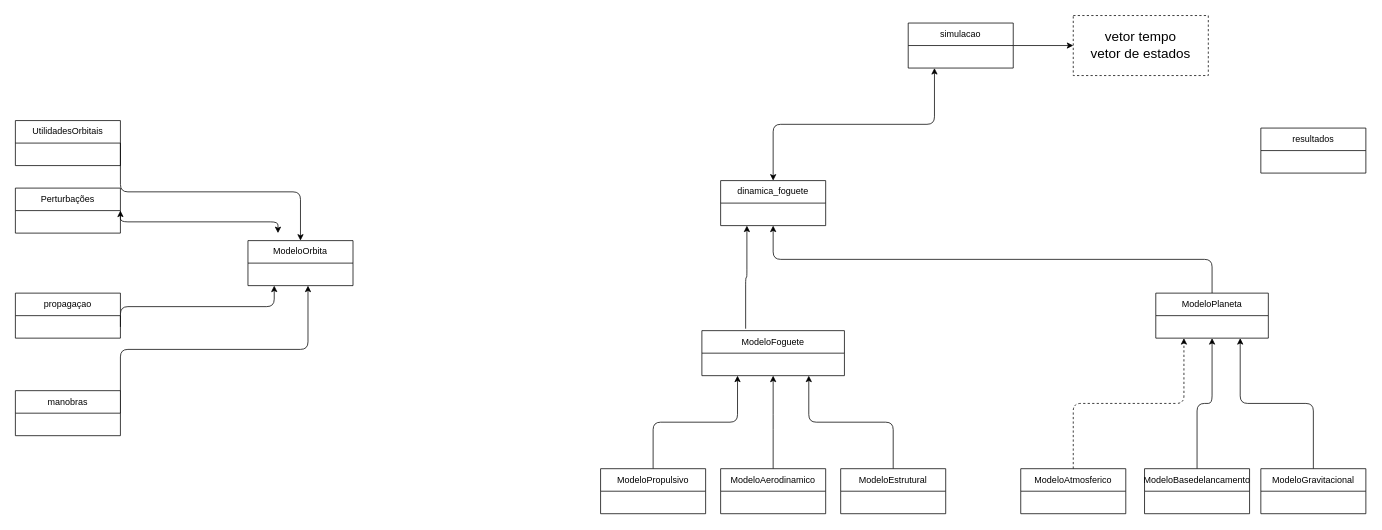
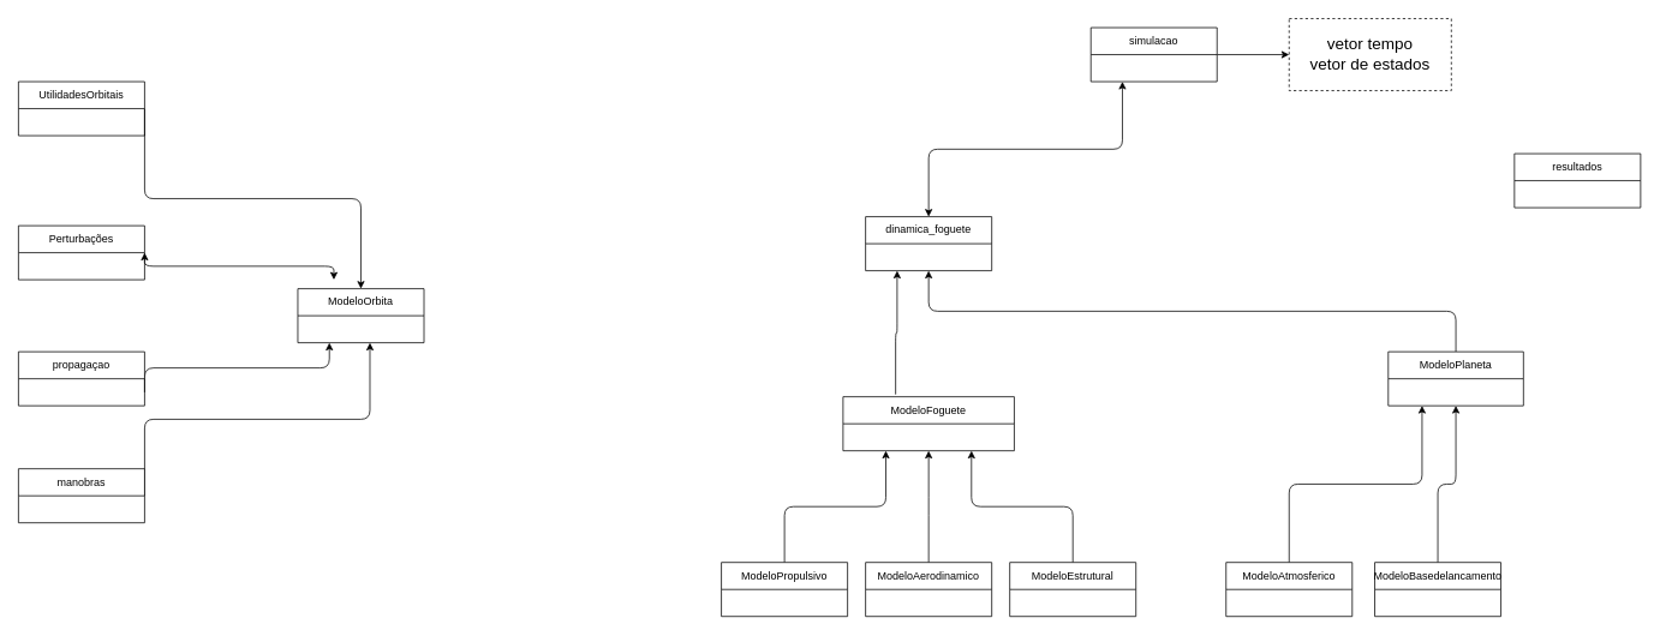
  <mxCell id="0" />
  <mxCell id="1" parent="0" />
  <mxCell id="2" style="edgeStyle=elbowEdgeStyle;html=1;exitX=0.5;exitY=0;exitDx=0;exitDy=0;entryX=0.25;entryY=1;entryDx=0;entryDy=0;elbow=vertical;" parent="1" source="3" target="9" edge="1"><mxGeometry relative="1" as="geometry"><mxPoint x="976.99" y="542.61" as="targetPoint" /></mxGeometry></mxCell>
  <mxCell id="3" value="ModeloPropulsivo" style="swimlane;fontStyle=0;childLayout=stackLayout;horizontal=1;startSize=30;horizontalStack=0;resizeParent=1;resizeParentMax=0;resizeLast=0;collapsible=1;marginBottom=0;whiteSpace=wrap;html=1;" parent="1" vertex="1"><mxGeometry x="800" y="624" width="140" height="60" as="geometry" /></mxCell>
  <mxCell id="4" style="edgeStyle=elbowEdgeStyle;html=1;exitX=0.5;exitY=0;exitDx=0;exitDy=0;entryX=0.75;entryY=1;entryDx=0;entryDy=0;elbow=vertical;" parent="1" source="5" target="9" edge="1"><mxGeometry relative="1" as="geometry"><mxPoint x="1083.96" y="543.81" as="targetPoint" /></mxGeometry></mxCell>
  <mxCell id="5" value="ModeloEstrutural" style="swimlane;fontStyle=0;childLayout=stackLayout;horizontal=1;startSize=30;horizontalStack=0;resizeParent=1;resizeParentMax=0;resizeLast=0;collapsible=1;marginBottom=0;whiteSpace=wrap;html=1;" parent="1" vertex="1"><mxGeometry x="1120" y="624" width="140" height="60" as="geometry" /></mxCell>
  <mxCell id="6" style="edgeStyle=elbowEdgeStyle;html=1;entryX=0.5;entryY=1;entryDx=0;entryDy=0;elbow=vertical;exitX=0.5;exitY=0;exitDx=0;exitDy=0;" parent="1" source="7" target="9" edge="1"><mxGeometry relative="1" as="geometry"><mxPoint x="1030" y="610" as="sourcePoint" /><mxPoint x="1010" y="520" as="targetPoint" /></mxGeometry></mxCell>
  <mxCell id="7" value="ModeloAerodinamico" style="swimlane;fontStyle=0;childLayout=stackLayout;horizontal=1;startSize=30;horizontalStack=0;resizeParent=1;resizeParentMax=0;resizeLast=0;collapsible=1;marginBottom=0;whiteSpace=wrap;html=1;" parent="1" vertex="1"><mxGeometry x="960" y="624" width="140" height="60" as="geometry" /></mxCell>
  <mxCell id="8" style="edgeStyle=elbowEdgeStyle;html=1;exitX=0.307;exitY=-0.043;exitDx=0;exitDy=0;entryX=0.25;entryY=1;entryDx=0;entryDy=0;exitPerimeter=0;elbow=vertical;" edge="1" parent="1" source="9" target="17"><mxGeometry relative="1" as="geometry" /></mxCell>
  <mxCell id="9" value="ModeloFoguete" style="swimlane;fontStyle=0;childLayout=stackLayout;horizontal=1;startSize=30;horizontalStack=0;resizeParent=1;resizeParentMax=0;resizeLast=0;collapsible=1;marginBottom=0;whiteSpace=wrap;html=1;" parent="1" vertex="1"><mxGeometry x="935" y="440" width="190" height="60" as="geometry" /></mxCell>
- <mxCell id="10" style="edgeStyle=elbowEdgeStyle;html=1;exitX=0.5;exitY=0;exitDx=0;exitDy=0;entryX=0.25;entryY=1;entryDx=0;entryDy=0;elbow=vertical;dashed=1;" parent="1" source="11" target="22" edge="1"><mxGeometry relative="1" as="geometry"><mxPoint x="1560.6" y="484.59" as="targetPoint" /></mxGeometry></mxCell>
+ <mxCell id="10" style="edgeStyle=elbowEdgeStyle;html=1;exitX=0.5;exitY=0;exitDx=0;exitDy=0;entryX=0.25;entryY=1;entryDx=0;entryDy=0;elbow=vertical;" parent="1" source="11" target="22" edge="1"><mxGeometry relative="1" as="geometry"><mxPoint x="1560.6" y="484.59" as="targetPoint" /></mxGeometry></mxCell>
  <mxCell id="11" value="ModeloAtmosferico" style="swimlane;fontStyle=0;childLayout=stackLayout;horizontal=1;startSize=30;horizontalStack=0;resizeParent=1;resizeParentMax=0;resizeLast=0;collapsible=1;marginBottom=0;whiteSpace=wrap;html=1;" parent="1" vertex="1"><mxGeometry x="1360" y="624" width="140" height="60" as="geometry" /></mxCell>
- <mxCell id="12" style="edgeStyle=elbowEdgeStyle;html=1;exitX=0.5;exitY=0;exitDx=0;exitDy=0;entryX=0.75;entryY=1;entryDx=0;entryDy=0;elbow=vertical;" edge="1" parent="1" source="13" target="22"><mxGeometry relative="1" as="geometry" /></mxCell>
- <mxCell id="13" value="ModeloGravitacional" style="swimlane;fontStyle=0;childLayout=stackLayout;horizontal=1;startSize=30;horizontalStack=0;resizeParent=1;resizeParentMax=0;resizeLast=0;collapsible=1;marginBottom=0;whiteSpace=wrap;html=1;" parent="1" vertex="1"><mxGeometry x="1680" y="624" width="140" height="60" as="geometry" /></mxCell>
  <mxCell id="14" style="edgeStyle=elbowEdgeStyle;html=1;exitX=0.5;exitY=0;exitDx=0;exitDy=0;entryX=0.5;entryY=1;entryDx=0;entryDy=0;elbow=vertical;" parent="1" source="15" target="22" edge="1"><mxGeometry relative="1" as="geometry"><mxPoint x="1589" y="480" as="targetPoint" /></mxGeometry></mxCell>
  <mxCell id="15" value="ModeloBasedelancamento" style="swimlane;fontStyle=0;childLayout=stackLayout;horizontal=1;startSize=30;horizontalStack=0;resizeParent=1;resizeParentMax=0;resizeLast=0;collapsible=1;marginBottom=0;whiteSpace=wrap;html=1;" parent="1" vertex="1"><mxGeometry x="1525" y="624" width="140" height="60" as="geometry" /></mxCell>
  <mxCell id="16" style="edgeStyle=elbowEdgeStyle;elbow=vertical;html=1;exitX=0.5;exitY=0;exitDx=0;exitDy=0;entryX=0.25;entryY=1;entryDx=0;entryDy=0;startArrow=classic;startFill=1;" edge="1" parent="1" source="17" target="19"><mxGeometry relative="1" as="geometry" /></mxCell>
  <mxCell id="17" value="dinamica_foguete" style="swimlane;fontStyle=0;childLayout=stackLayout;horizontal=1;startSize=30;horizontalStack=0;resizeParent=1;resizeParentMax=0;resizeLast=0;collapsible=1;marginBottom=0;whiteSpace=wrap;html=1;" parent="1" vertex="1"><mxGeometry x="960" y="240" width="140" height="60" as="geometry" /></mxCell>
  <mxCell id="18" style="edgeStyle=elbowEdgeStyle;elbow=vertical;html=1;exitX=1;exitY=0.5;exitDx=0;exitDy=0;entryX=0;entryY=0.5;entryDx=0;entryDy=0;fontSize=18;startArrow=none;startFill=0;" edge="1" parent="1" source="19" target="32"><mxGeometry relative="1" as="geometry" /></mxCell>
  <mxCell id="19" value="simulacao" style="swimlane;fontStyle=0;childLayout=stackLayout;horizontal=1;startSize=30;horizontalStack=0;resizeParent=1;resizeParentMax=0;resizeLast=0;collapsible=1;marginBottom=0;whiteSpace=wrap;html=1;" parent="1" vertex="1"><mxGeometry x="1210" y="30" width="140" height="60" as="geometry" /></mxCell>
  <mxCell id="20" value="resultados" style="swimlane;fontStyle=0;childLayout=stackLayout;horizontal=1;startSize=30;horizontalStack=0;resizeParent=1;resizeParentMax=0;resizeLast=0;collapsible=1;marginBottom=0;whiteSpace=wrap;html=1;" parent="1" vertex="1"><mxGeometry x="1680" y="170" width="140" height="60" as="geometry" /></mxCell>
  <mxCell id="21" style="edgeStyle=elbowEdgeStyle;html=1;exitX=0.5;exitY=0;exitDx=0;exitDy=0;elbow=vertical;" parent="1" source="22" target="17" edge="1"><mxGeometry relative="1" as="geometry"><mxPoint x="1075.36" y="307.59" as="targetPoint" /></mxGeometry></mxCell>
  <mxCell id="22" value="ModeloPlaneta" style="swimlane;fontStyle=0;childLayout=stackLayout;horizontal=1;startSize=30;horizontalStack=0;resizeParent=1;resizeParentMax=0;resizeLast=0;collapsible=1;marginBottom=0;whiteSpace=wrap;html=1;" parent="1" vertex="1"><mxGeometry x="1540" y="390" width="150" height="60" as="geometry" /></mxCell>
  <mxCell id="23" value="ModeloOrbita" style="swimlane;fontStyle=0;childLayout=stackLayout;horizontal=1;startSize=30;horizontalStack=0;resizeParent=1;resizeParentMax=0;resizeLast=0;collapsible=1;marginBottom=0;whiteSpace=wrap;html=1;" parent="1" vertex="1"><mxGeometry x="330" y="320" width="140" height="60" as="geometry" /></mxCell>
  <mxCell id="24" style="edgeStyle=elbowEdgeStyle;html=1;exitX=1;exitY=0.5;exitDx=0;exitDy=0;elbow=vertical;" edge="1" parent="1" source="25"><mxGeometry relative="1" as="geometry"><mxPoint x="410" y="380" as="targetPoint" /></mxGeometry></mxCell>
  <mxCell id="25" value="manobras" style="swimlane;fontStyle=0;childLayout=stackLayout;horizontal=1;startSize=30;horizontalStack=0;resizeParent=1;resizeParentMax=0;resizeLast=0;collapsible=1;marginBottom=0;whiteSpace=wrap;html=1;" parent="1" vertex="1"><mxGeometry x="20" y="520" width="140" height="60" as="geometry" /></mxCell>
  <mxCell id="26" style="edgeStyle=elbowEdgeStyle;html=1;exitX=1;exitY=0.75;exitDx=0;exitDy=0;entryX=0.25;entryY=1;entryDx=0;entryDy=0;elbow=vertical;" edge="1" parent="1" source="27" target="23"><mxGeometry relative="1" as="geometry" /></mxCell>
  <mxCell id="27" value="propagaçao" style="swimlane;fontStyle=0;childLayout=stackLayout;horizontal=1;startSize=30;horizontalStack=0;resizeParent=1;resizeParentMax=0;resizeLast=0;collapsible=1;marginBottom=0;whiteSpace=wrap;html=1;" parent="1" vertex="1"><mxGeometry x="20" y="390" width="140" height="60" as="geometry" /></mxCell>
  <mxCell id="28" style="edgeStyle=elbowEdgeStyle;elbow=vertical;html=1;exitX=1;exitY=0.5;exitDx=0;exitDy=0;startArrow=classic;startFill=1;" edge="1" parent="1" source="29"><mxGeometry relative="1" as="geometry"><mxPoint x="370" y="310" as="targetPoint" /></mxGeometry></mxCell>
  <mxCell id="29" value="Perturbações" style="swimlane;fontStyle=0;childLayout=stackLayout;horizontal=1;startSize=30;horizontalStack=0;resizeParent=1;resizeParentMax=0;resizeLast=0;collapsible=1;marginBottom=0;whiteSpace=wrap;html=1;" parent="1" vertex="1"><mxGeometry x="20" y="250" width="140" height="60" as="geometry" /></mxCell>
  <mxCell id="30" style="edgeStyle=elbowEdgeStyle;html=1;exitX=1;exitY=0.5;exitDx=0;exitDy=0;elbow=vertical;" edge="1" parent="1" source="31" target="23"><mxGeometry relative="1" as="geometry" /></mxCell>
- <mxCell id="31" value="UtilidadesOrbitais" style="swimlane;fontStyle=0;childLayout=stackLayout;horizontal=1;startSize=30;horizontalStack=0;resizeParent=1;resizeParentMax=0;resizeLast=0;collapsible=1;marginBottom=0;whiteSpace=wrap;html=1;" parent="1" vertex="1"><mxGeometry x="20" y="160" width="140" height="60" as="geometry" /></mxCell>
+ <mxCell id="31" value="UtilidadesOrbitais" style="swimlane;fontStyle=0;childLayout=stackLayout;horizontal=1;startSize=30;horizontalStack=0;resizeParent=1;resizeParentMax=0;resizeLast=0;collapsible=1;marginBottom=0;whiteSpace=wrap;html=1;" parent="1" vertex="1"><mxGeometry x="20" y="90" width="140" height="60" as="geometry" /></mxCell>
  <mxCell id="32" value="&lt;font style=&quot;font-size: 18px;&quot;&gt;vetor tempo&lt;br&gt;vetor de estados&lt;/font&gt;" style="rounded=0;whiteSpace=wrap;html=1;dashed=1;" vertex="1" parent="1"><mxGeometry x="1430" y="20" width="180" height="80" as="geometry" /></mxCell>
